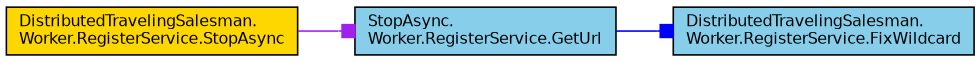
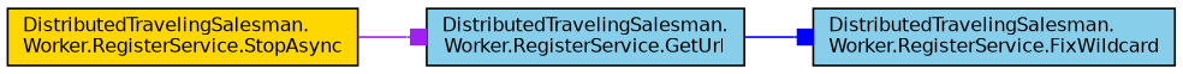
  digraph {
    rankdir=LR
    node [color=black fillcolor=skyblue fontname=Helvetica fontsize=10 shape=record style=filled]
    edge [fontname=Helvetica fontsize=10 labelfontname=Helvetica labelfontsize=10 style=solid arrowhead=box]
    n1 [fillcolor=gold fontcolor=black height=0.2 label="DistributedTravelingSalesman.\lWorker.RegisterService.StopAsync" width=0.4]
-   n2 [height=0.2 label="StopAsync.\lWorker.RegisterService.GetUrl" width=0.4]
+   n2 [height=0.2 label="DistributedTravelingSalesman.\lWorker.RegisterService.GetUrl" width=0.4]
    n3 [height=0.2 label="DistributedTravelingSalesman.\lWorker.RegisterService.FixWildcard" width=0.4]
    n1 -> n2 [color=purple]
    n2 -> n3 [color=blue]
  }
